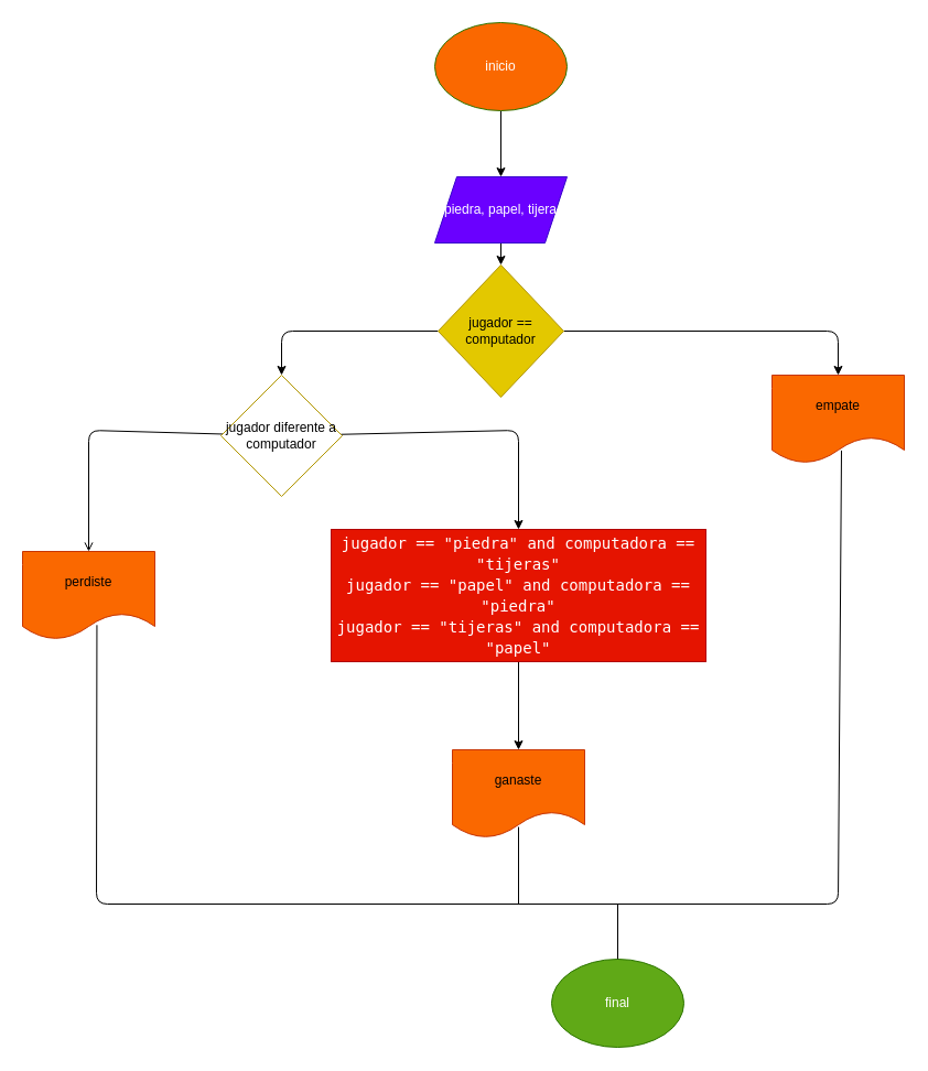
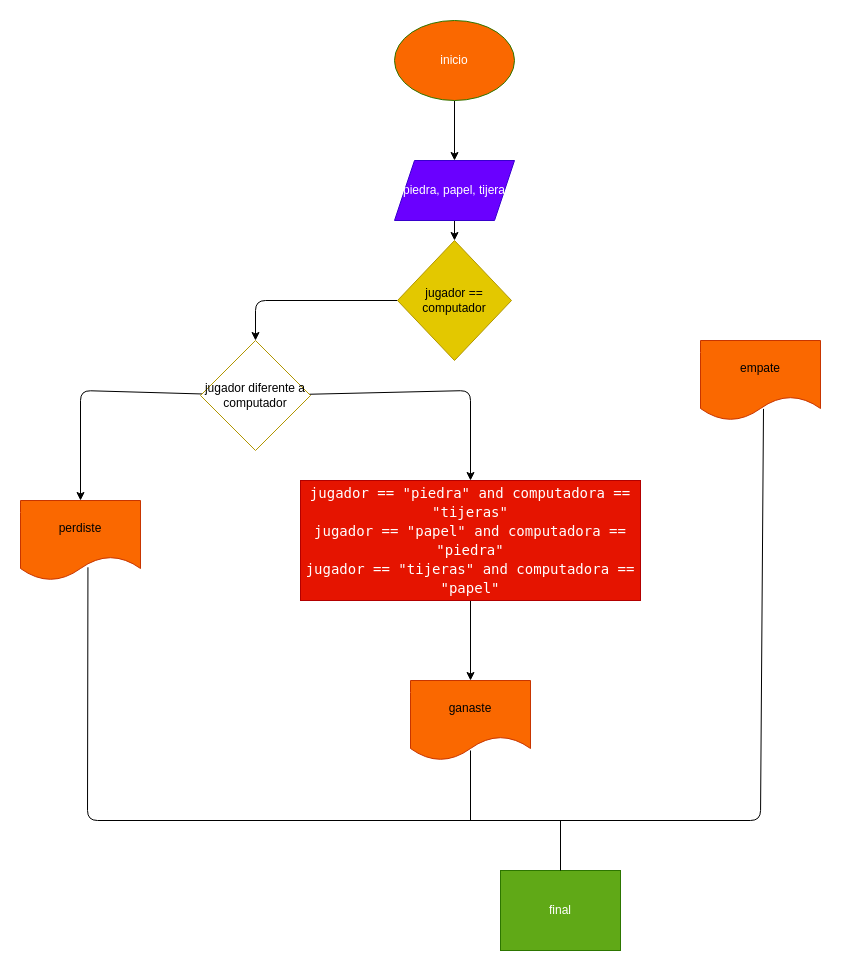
  <mxCell id="0" />
  <mxCell id="1" parent="0" />
  <mxCell id="2" value="" style="edgeStyle=none;html=1;fontColor=#FFFFFF;" edge="1" parent="1" source="3" target="5"><mxGeometry relative="1" as="geometry" /></mxCell>
  <mxCell id="3" value="inicio" style="ellipse;whiteSpace=wrap;html=1;fillColor=#fa6800;fontColor=#ffffff;strokeColor=#2D7600;" vertex="1" parent="1"><mxGeometry x="394" y="20" width="120" height="80" as="geometry" /></mxCell>
  <mxCell id="4" value="" style="edgeStyle=none;html=1;fontColor=#FFFFFF;" edge="1" parent="1" source="5" target="8"><mxGeometry relative="1" as="geometry" /></mxCell>
  <mxCell id="5" value="piedra, papel, tijera" style="shape=parallelogram;perimeter=parallelogramPerimeter;whiteSpace=wrap;html=1;fixedSize=1;fillColor=#6a00ff;fontColor=#ffffff;strokeColor=#3700CC;" vertex="1" parent="1"><mxGeometry x="394" y="160" width="120" height="60" as="geometry" /></mxCell>
- <mxCell id="6" style="edgeStyle=none;html=1;entryX=0.5;entryY=0;entryDx=0;entryDy=0;fontColor=#FFFFFF;" edge="1" parent="1" source="8" target="9"><mxGeometry relative="1" as="geometry"><Array as="points"><mxPoint x="760" y="300" /></Array></mxGeometry></mxCell>
  <mxCell id="7" style="edgeStyle=none;html=1;entryX=0.5;entryY=0;entryDx=0;entryDy=0;fontColor=#FFFFFF;" edge="1" parent="1" source="8" target="12"><mxGeometry relative="1" as="geometry"><Array as="points"><mxPoint x="255" y="300" /></Array></mxGeometry></mxCell>
  <mxCell id="8" value="jugador == computador" style="rhombus;whiteSpace=wrap;html=1;fillColor=#e3c800;fontColor=#000000;strokeColor=#B09500;" vertex="1" parent="1"><mxGeometry x="397" y="240" width="114" height="120" as="geometry" /></mxCell>
  <mxCell id="9" value="empate" style="shape=document;whiteSpace=wrap;html=1;boundedLbl=1;fillColor=#fa6800;fontColor=#000000;strokeColor=#C73500;" vertex="1" parent="1"><mxGeometry x="700" y="340" width="120" height="80" as="geometry" /></mxCell>
  <mxCell id="10" style="edgeStyle=none;html=1;entryX=0.5;entryY=0;entryDx=0;entryDy=0;fontColor=#FFFFFF;" edge="1" parent="1" source="12" target="14"><mxGeometry relative="1" as="geometry"><Array as="points"><mxPoint x="470" y="390" /></Array></mxGeometry></mxCell>
- <mxCell id="11" style="edgeStyle=none;html=1;entryX=0.5;entryY=0;entryDx=0;entryDy=0;fontColor=#FFFFFF;endArrow=open;" edge="1" parent="1" source="12" target="15"><mxGeometry relative="1" as="geometry"><Array as="points"><mxPoint x="80" y="390" /></Array></mxGeometry></mxCell>
+ <mxCell id="11" style="edgeStyle=none;html=1;entryX=0.5;entryY=0;entryDx=0;entryDy=0;fontColor=#FFFFFF;" edge="1" parent="1" source="12" target="15"><mxGeometry relative="1" as="geometry"><Array as="points"><mxPoint x="80" y="390" /></Array></mxGeometry></mxCell>
  <mxCell id="12" value="jugador diferente a computador" style="rhombus;whiteSpace=wrap;html=1;fillColor=#ffffff;fontColor=#000000;strokeColor=#B09500;" vertex="1" parent="1"><mxGeometry x="200" y="340" width="110" height="110" as="geometry" /></mxCell>
  <mxCell id="13" style="edgeStyle=none;html=1;entryX=0.5;entryY=0;entryDx=0;entryDy=0;fontColor=#FFFFFF;" edge="1" parent="1" source="14" target="16"><mxGeometry relative="1" as="geometry" /></mxCell>
  <mxCell id="14" value="&lt;div style=&quot;font-family: &amp;quot;Droid Sans Mono&amp;quot;, &amp;quot;monospace&amp;quot;, monospace; font-size: 14px; line-height: 19px;&quot;&gt;&lt;div style=&quot;&quot;&gt;&lt;font style=&quot;&quot; color=&quot;#ffffff&quot;&gt;jugador == &quot;piedra&quot; and computadora == &quot;tijeras&quot;&lt;/font&gt;&lt;/div&gt;&lt;div style=&quot;&quot;&gt;&lt;font color=&quot;#ffffff&quot;&gt;jugador == &quot;papel&quot; and computadora == &quot;piedra&quot;&lt;/font&gt;&lt;/div&gt;&lt;div style=&quot;&quot;&gt;&lt;font style=&quot;&quot; color=&quot;#ffffff&quot;&gt;jugador == &quot;tijeras&quot; and computadora == &quot;papel&quot;&lt;/font&gt;&lt;/div&gt;&lt;/div&gt;" style="rounded=0;whiteSpace=wrap;html=1;fillColor=#e51400;fontColor=#ffffff;strokeColor=#B20000;" vertex="1" parent="1"><mxGeometry x="300" y="480" width="340" height="120" as="geometry" /></mxCell>
  <mxCell id="15" value="perdiste" style="shape=document;whiteSpace=wrap;html=1;boundedLbl=1;labelBackgroundColor=none;fontColor=#000000;fillColor=#fa6800;strokeColor=#C73500;" vertex="1" parent="1"><mxGeometry x="20" y="500" width="120" height="80" as="geometry" /></mxCell>
  <mxCell id="16" value="ganaste" style="shape=document;whiteSpace=wrap;html=1;boundedLbl=1;labelBackgroundColor=none;fontColor=#000000;fillColor=#fa6800;strokeColor=#C73500;" vertex="1" parent="1"><mxGeometry x="410" y="680" width="120" height="80" as="geometry" /></mxCell>
- <mxCell id="17" value="final" style="ellipse;whiteSpace=wrap;html=1;labelBackgroundColor=none;fontColor=#ffffff;fillColor=#60a917;strokeColor=#2D7600;" vertex="1" parent="1"><mxGeometry x="500" y="870" width="120" height="80" as="geometry" /></mxCell>
+ <mxCell id="17" value="final" style="whiteSpace=wrap;html=1;labelBackgroundColor=none;fontColor=#ffffff;fillColor=#60a917;strokeColor=#2D7600;rounded=0;" vertex="1" parent="1"><mxGeometry x="500" y="870" width="120" height="80" as="geometry" /></mxCell>
  <mxCell id="18" value="" style="endArrow=none;html=1;fontColor=#FFFFFF;exitX=0.562;exitY=0.835;exitDx=0;exitDy=0;exitPerimeter=0;" edge="1" parent="1" source="15"><mxGeometry width="50" height="50" relative="1" as="geometry"><mxPoint x="200" y="640" as="sourcePoint" /><mxPoint x="718.4" y="820" as="targetPoint" /><Array as="points"><mxPoint x="87" y="820" /></Array></mxGeometry></mxCell>
  <mxCell id="19" value="" style="endArrow=none;html=1;fontColor=#FFFFFF;entryX=0.525;entryY=0.855;entryDx=0;entryDy=0;entryPerimeter=0;" edge="1" parent="1" target="9"><mxGeometry width="50" height="50" relative="1" as="geometry"><mxPoint x="500" y="820" as="sourcePoint" /><mxPoint x="640" y="530" as="targetPoint" /><Array as="points"><mxPoint x="760" y="820" /></Array></mxGeometry></mxCell>
  <mxCell id="20" value="" style="endArrow=none;html=1;fontColor=#FFFFFF;exitX=0.5;exitY=0;exitDx=0;exitDy=0;" edge="1" parent="1" source="17"><mxGeometry width="50" height="50" relative="1" as="geometry"><mxPoint x="590" y="780" as="sourcePoint" /><mxPoint x="560" y="820" as="targetPoint" /></mxGeometry></mxCell>
  <mxCell id="21" value="" style="endArrow=none;html=1;fontColor=#FFFFFF;entryX=0.5;entryY=0.875;entryDx=0;entryDy=0;entryPerimeter=0;" edge="1" parent="1" target="16"><mxGeometry width="50" height="50" relative="1" as="geometry"><mxPoint x="470" y="820" as="sourcePoint" /><mxPoint x="640" y="730" as="targetPoint" /></mxGeometry></mxCell>
